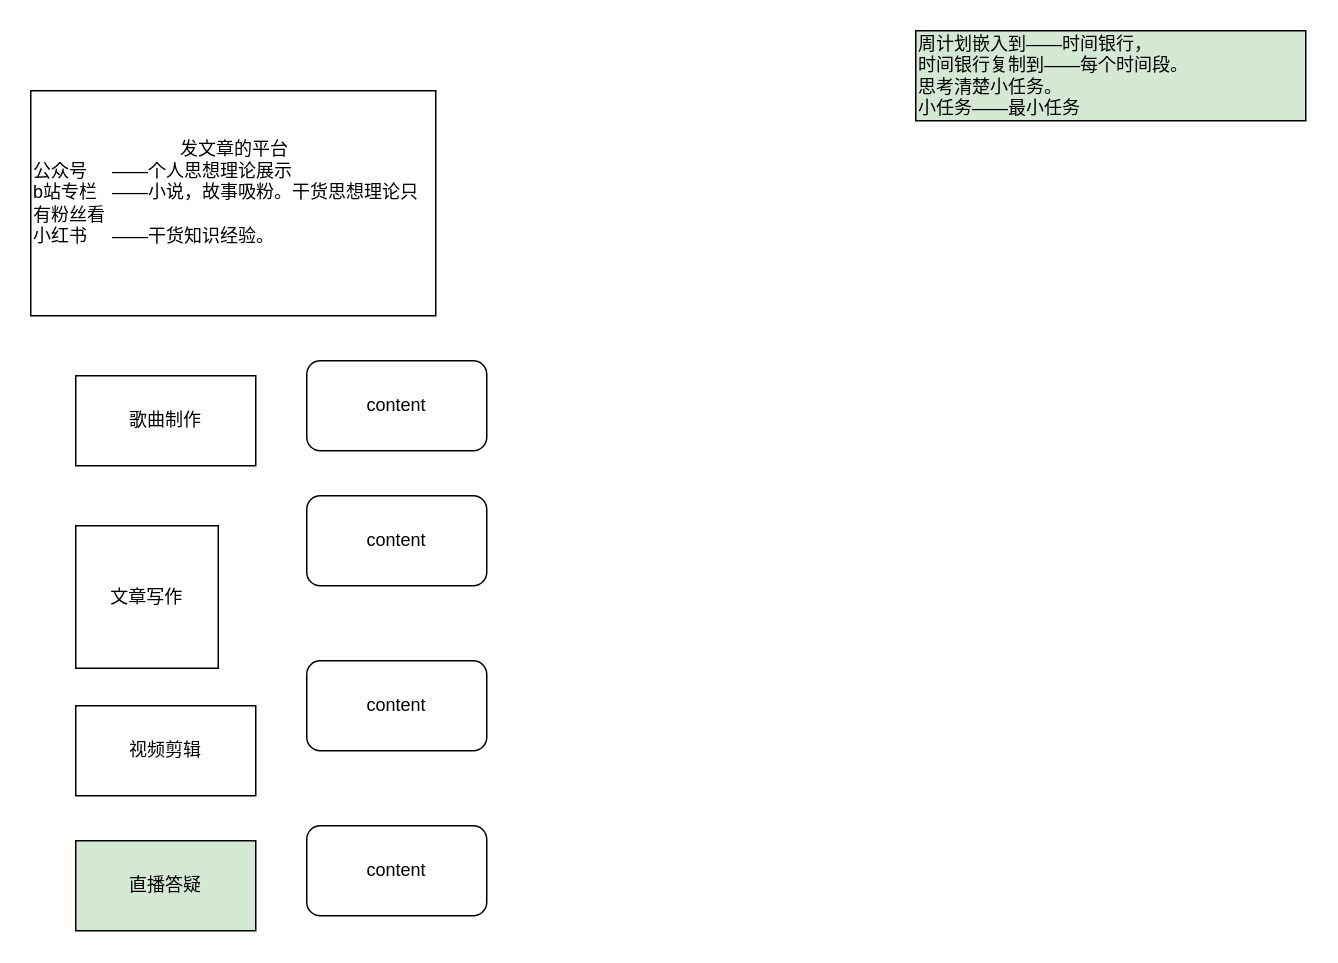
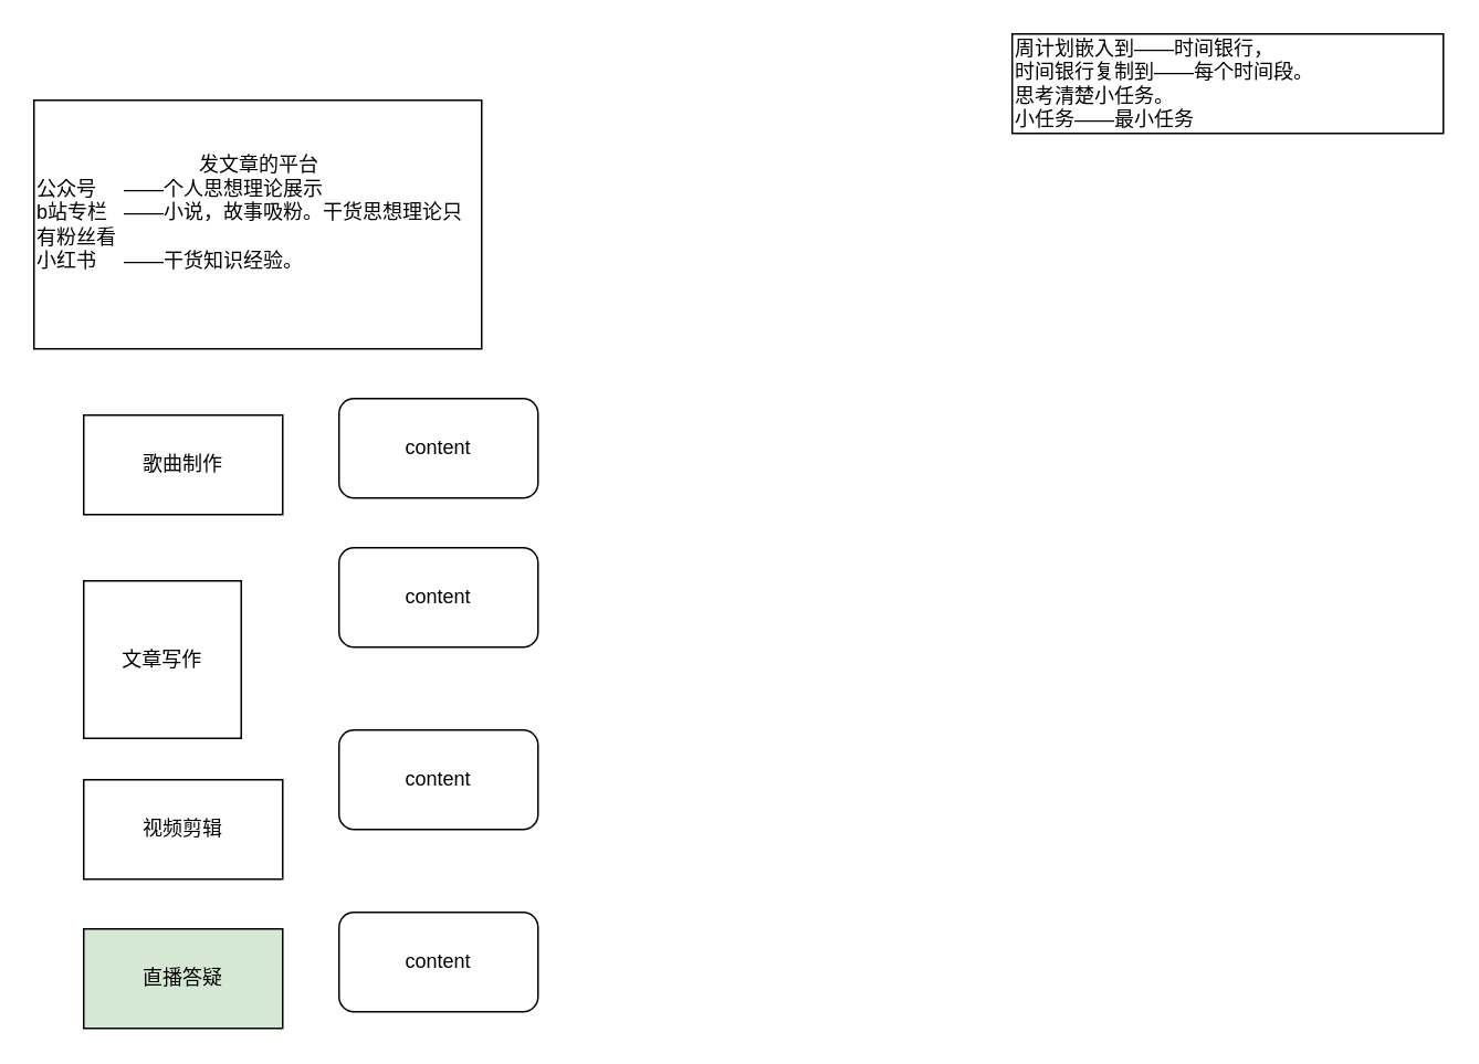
  <mxCell id="0" />
  <mxCell id="1" parent="0" />
  <mxCell id="2" value="&lt;div style=&quot;text-align: center;&quot;&gt;发文章的平台&lt;/div&gt;&lt;div&gt;公众号&amp;nbsp; &amp;nbsp; &amp;nbsp;——个人思想理论展示&amp;nbsp;&lt;/div&gt;&lt;div&gt;b站专栏&amp;nbsp; &amp;nbsp;——小说，故事吸粉。干货思想理论只有粉丝看&lt;/div&gt;&lt;div&gt;小红书&amp;nbsp; &amp;nbsp; &amp;nbsp;——干货知识经验。&lt;/div&gt;&lt;div&gt;&lt;br&gt;&lt;/div&gt;" style="rounded=0;whiteSpace=wrap;html=1;align=left;" vertex="1" parent="1"><mxGeometry x="20" y="60" width="270" height="150" as="geometry" /></mxCell>
  <mxCell id="3" value="视频剪辑" style="rounded=0;whiteSpace=wrap;html=1;" vertex="1" parent="1"><mxGeometry x="50" y="470" width="120" height="60" as="geometry" /></mxCell>
  <mxCell id="4" value="直播答疑" style="rounded=0;whiteSpace=wrap;html=1;fillColor=#d5e8d4;" vertex="1" parent="1"><mxGeometry x="50" y="560" width="120" height="60" as="geometry" /></mxCell>
  <mxCell id="5" value="文章写作" style="rounded=0;whiteSpace=wrap;html=1;" vertex="1" parent="1"><mxGeometry x="50" y="350" width="95" height="95" as="geometry" /></mxCell>
  <mxCell id="6" value="歌曲制作" style="rounded=0;whiteSpace=wrap;html=1;" vertex="1" parent="1"><mxGeometry x="50" y="250" width="120" height="60" as="geometry" /></mxCell>
- <mxCell id="7" value="周计划嵌入到——时间银行，&lt;br&gt;时间银行复制到——每个时间段。&lt;br&gt;思考清楚小任务。&lt;br&gt;小任务——最小任务" style="rounded=0;whiteSpace=wrap;html=1;align=left;fillColor=#d5e8d4;" vertex="1" parent="1"><mxGeometry x="610" y="20" width="260" height="60" as="geometry" /></mxCell>
+ <mxCell id="7" value="周计划嵌入到——时间银行，&lt;br&gt;时间银行复制到——每个时间段。&lt;br&gt;思考清楚小任务。&lt;br&gt;小任务——最小任务" style="rounded=0;whiteSpace=wrap;html=1;align=left;" vertex="1" parent="1"><mxGeometry x="610" y="20" width="260" height="60" as="geometry" /></mxCell>
  <mxCell id="8" value="content" style="rounded=1;whiteSpace=wrap;html=1;" vertex="1" parent="1"><mxGeometry x="204" y="240" width="120" height="60" as="geometry" /></mxCell>
  <mxCell id="9" value="content" style="rounded=1;whiteSpace=wrap;html=1;" vertex="1" parent="1"><mxGeometry x="204" y="330" width="120" height="60" as="geometry" /></mxCell>
  <mxCell id="10" value="content" style="rounded=1;whiteSpace=wrap;html=1;" vertex="1" parent="1"><mxGeometry x="204" y="440" width="120" height="60" as="geometry" /></mxCell>
  <mxCell id="11" value="content" style="rounded=1;whiteSpace=wrap;html=1;" vertex="1" parent="1"><mxGeometry x="204" y="550" width="120" height="60" as="geometry" /></mxCell>
